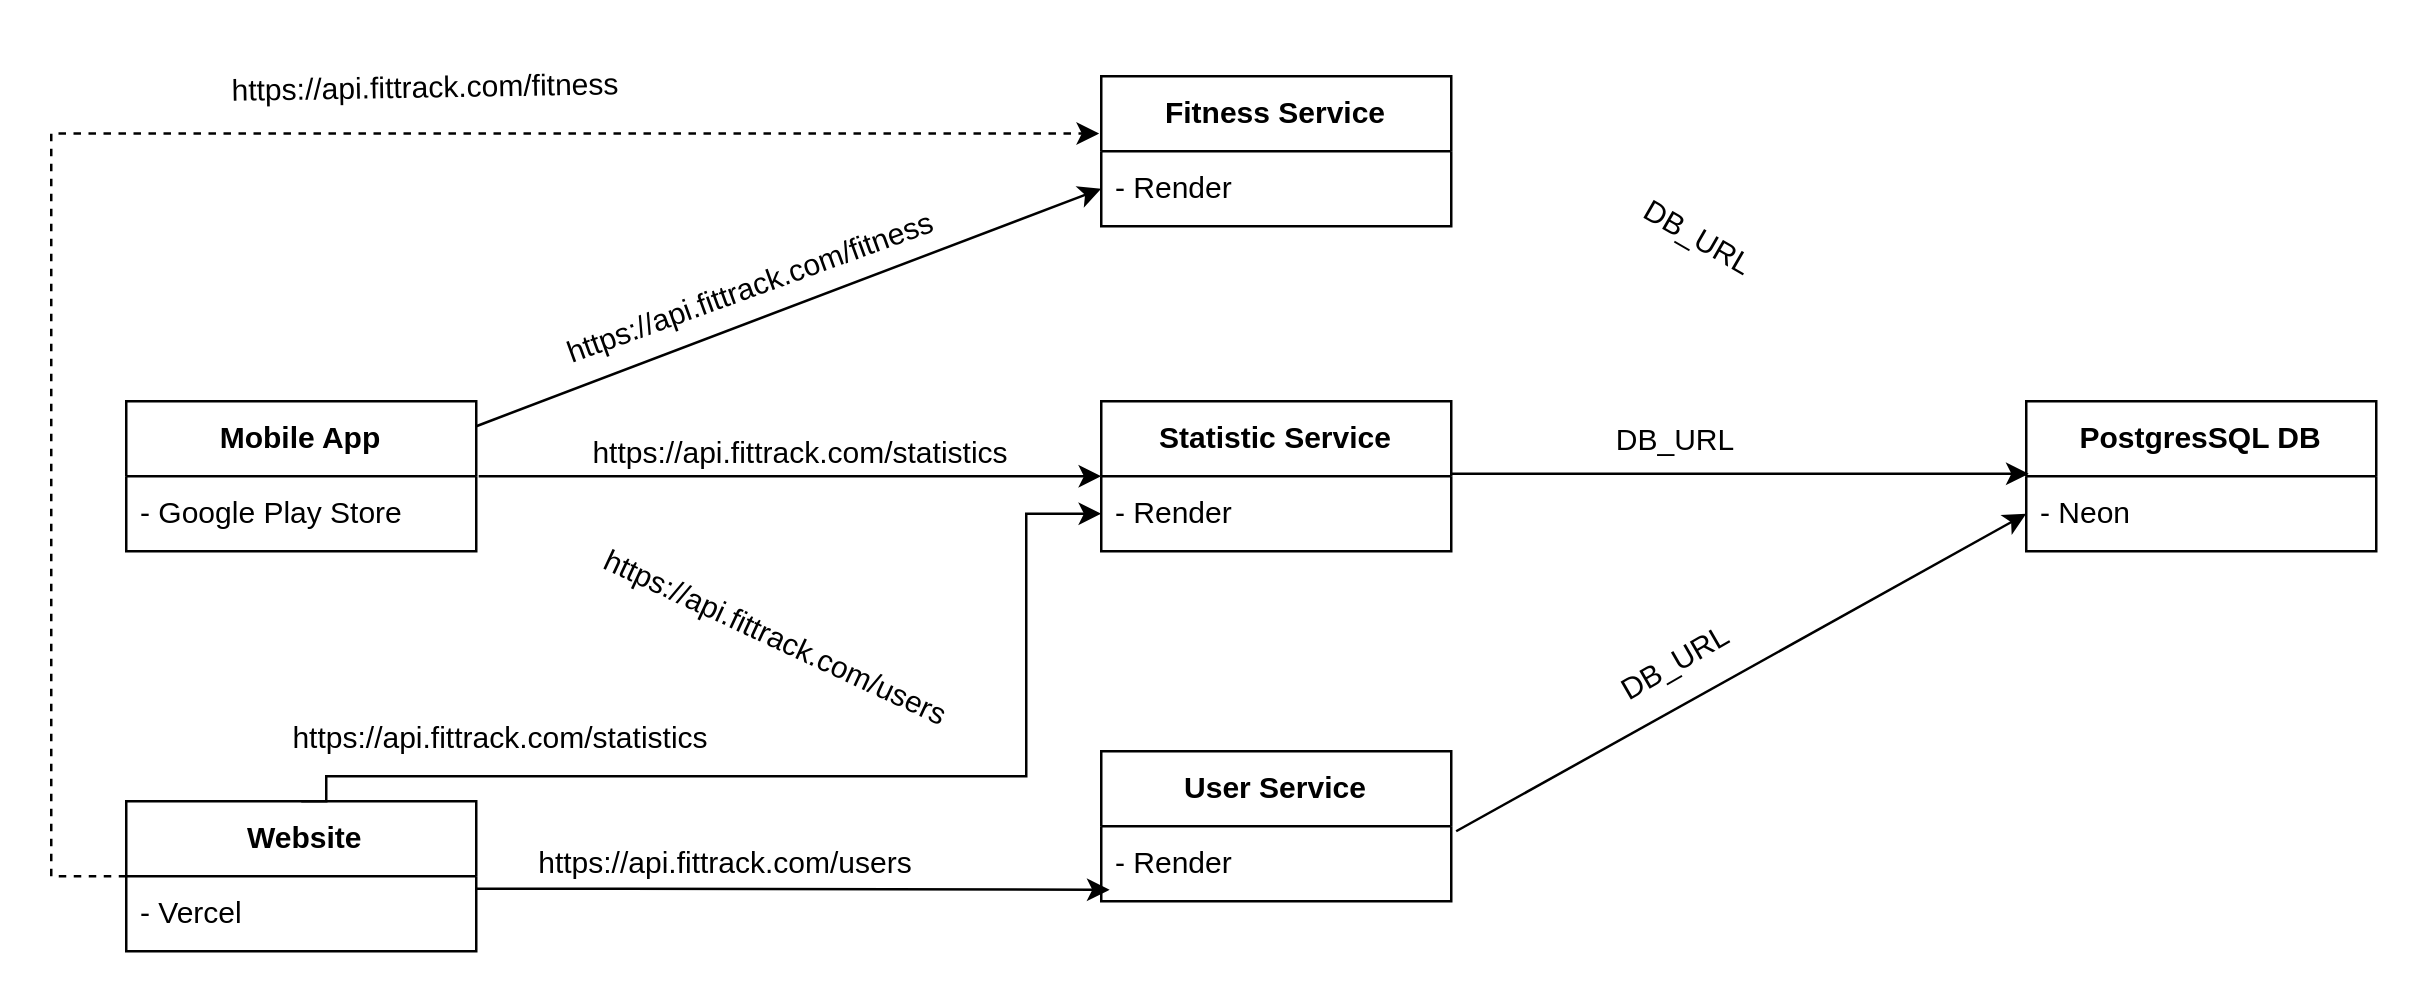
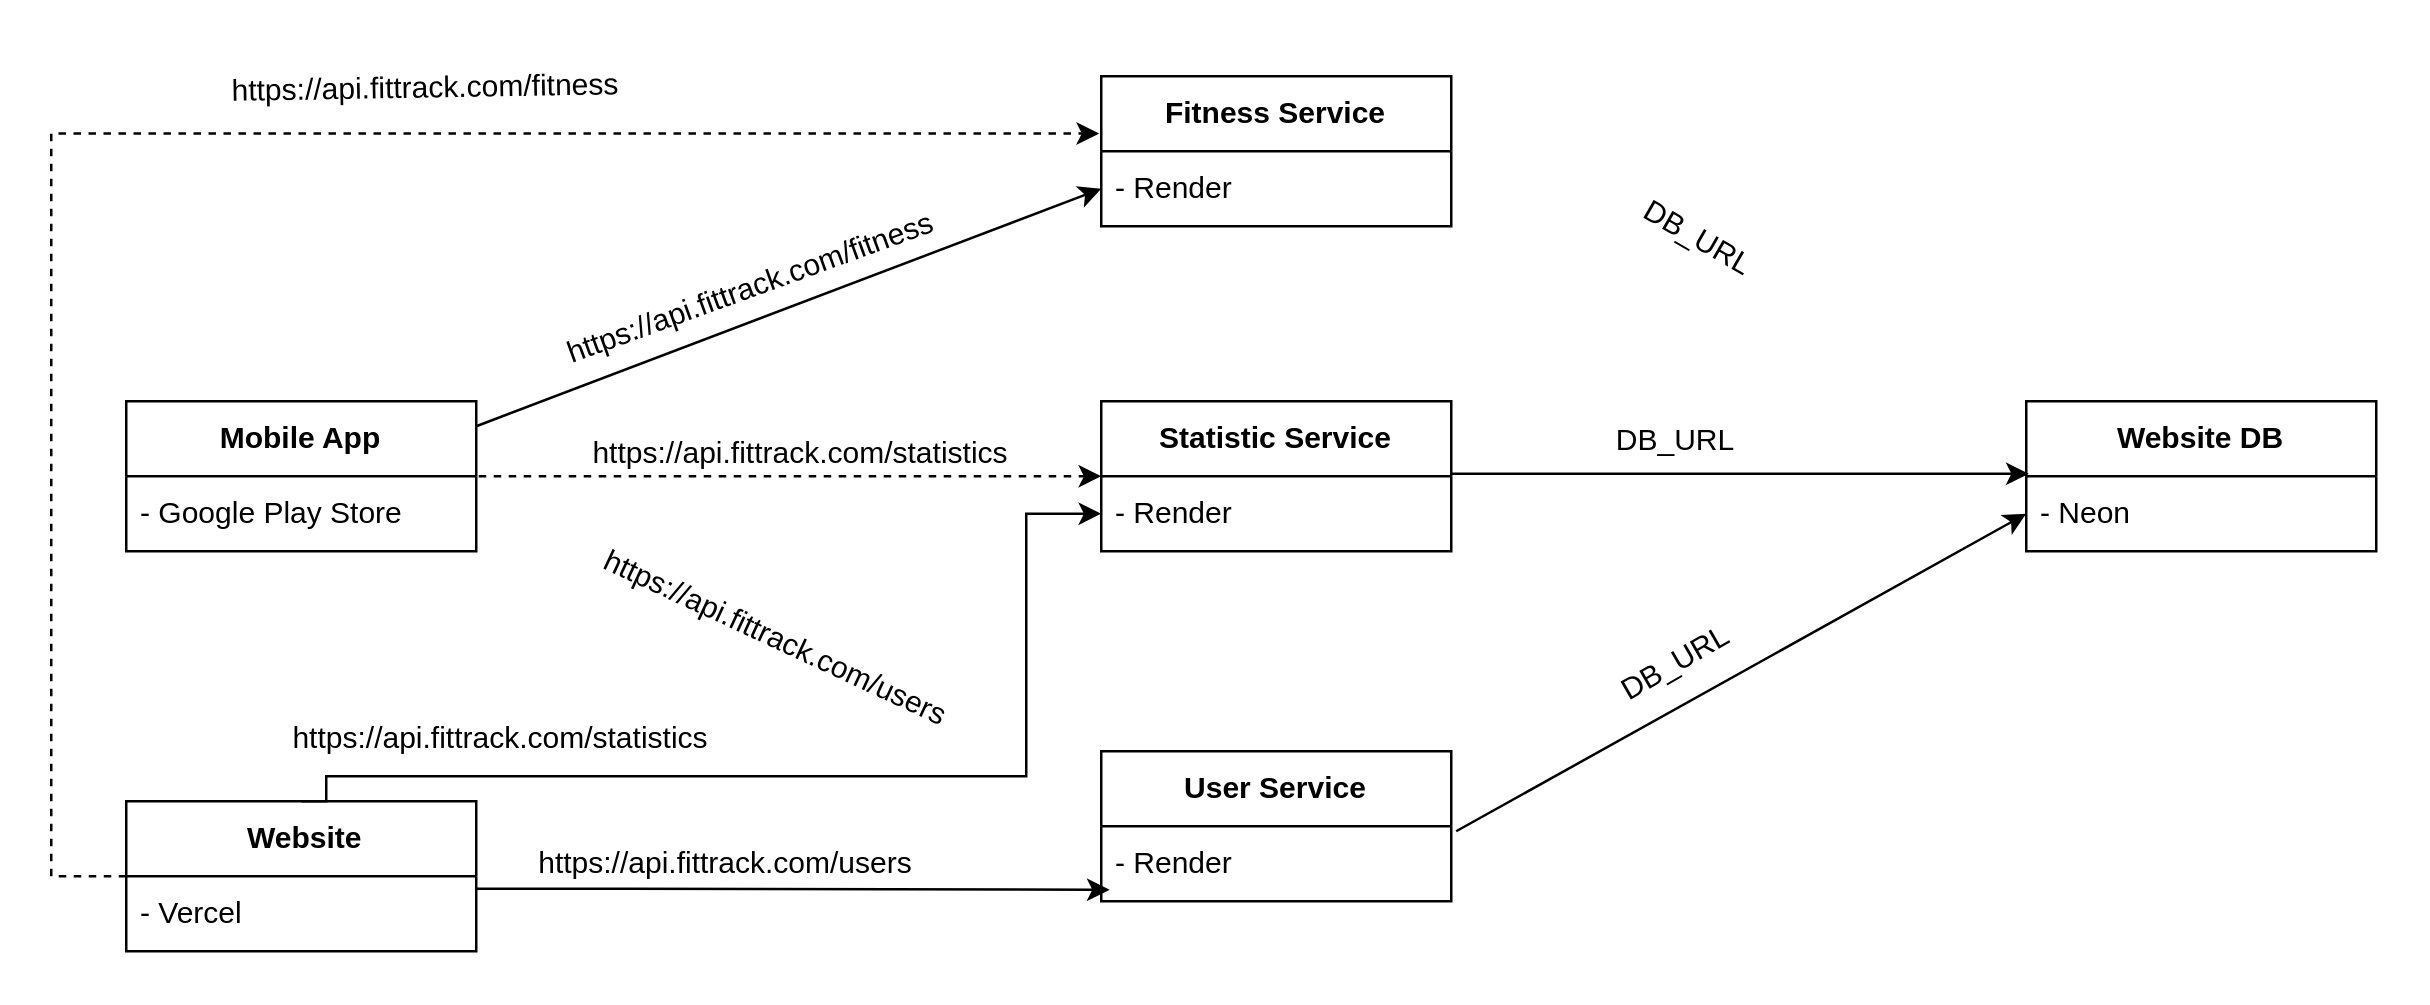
  <mxCell id="0" />
  <mxCell id="1" parent="0" />
  <mxCell id="2" value="&lt;b&gt;Mobile App&lt;/b&gt;" style="swimlane;fontStyle=0;childLayout=stackLayout;horizontal=1;startSize=30;horizontalStack=0;resizeParent=1;resizeParentMax=0;resizeLast=0;collapsible=1;marginBottom=0;whiteSpace=wrap;html=1;" vertex="1" parent="1"><mxGeometry x="50" y="160" width="140" height="60" as="geometry" /></mxCell>
  <mxCell id="3" value="- Google Play Store" style="text;strokeColor=none;fillColor=none;align=left;verticalAlign=middle;spacingLeft=4;spacingRight=4;overflow=hidden;points=[[0,0.5],[1,0.5]];portConstraint=eastwest;rotatable=0;whiteSpace=wrap;html=1;" vertex="1" parent="2"><mxGeometry y="30" width="140" height="30" as="geometry" /></mxCell>
  <mxCell id="4" value="&lt;b&gt;Fitness Service&lt;/b&gt;" style="swimlane;fontStyle=0;childLayout=stackLayout;horizontal=1;startSize=30;horizontalStack=0;resizeParent=1;resizeParentMax=0;resizeLast=0;collapsible=1;marginBottom=0;whiteSpace=wrap;html=1;" vertex="1" parent="1"><mxGeometry x="440" y="30" width="140" height="60" as="geometry" /></mxCell>
  <mxCell id="5" value="- Render" style="text;strokeColor=none;fillColor=none;align=left;verticalAlign=middle;spacingLeft=4;spacingRight=4;overflow=hidden;points=[[0,0.5],[1,0.5]];portConstraint=eastwest;rotatable=0;whiteSpace=wrap;html=1;" vertex="1" parent="4"><mxGeometry y="30" width="140" height="30" as="geometry" /></mxCell>
  <mxCell id="6" value="&lt;b&gt;Statistic Service&lt;/b&gt;" style="swimlane;fontStyle=0;childLayout=stackLayout;horizontal=1;startSize=30;horizontalStack=0;resizeParent=1;resizeParentMax=0;resizeLast=0;collapsible=1;marginBottom=0;whiteSpace=wrap;html=1;" vertex="1" parent="1"><mxGeometry x="440" y="160" width="140" height="60" as="geometry" /></mxCell>
  <mxCell id="7" value="- Render" style="text;strokeColor=none;fillColor=none;align=left;verticalAlign=middle;spacingLeft=4;spacingRight=4;overflow=hidden;points=[[0,0.5],[1,0.5]];portConstraint=eastwest;rotatable=0;whiteSpace=wrap;html=1;" vertex="1" parent="6"><mxGeometry y="30" width="140" height="30" as="geometry" /></mxCell>
  <mxCell id="8" value="&lt;b&gt;User Service&lt;/b&gt;" style="swimlane;fontStyle=0;childLayout=stackLayout;horizontal=1;startSize=30;horizontalStack=0;resizeParent=1;resizeParentMax=0;resizeLast=0;collapsible=1;marginBottom=0;whiteSpace=wrap;html=1;" vertex="1" parent="1"><mxGeometry x="440" y="300" width="140" height="60" as="geometry" /></mxCell>
  <mxCell id="9" value="- Render" style="text;strokeColor=none;fillColor=none;align=left;verticalAlign=middle;spacingLeft=4;spacingRight=4;overflow=hidden;points=[[0,0.5],[1,0.5]];portConstraint=eastwest;rotatable=0;whiteSpace=wrap;html=1;" vertex="1" parent="8"><mxGeometry y="30" width="140" height="30" as="geometry" /></mxCell>
  <mxCell id="10" value="" style="endArrow=classic;html=1;rounded=0;entryX=0;entryY=0.5;entryDx=0;entryDy=0;" edge="1" parent="1" target="5"><mxGeometry width="50" height="50" relative="1" as="geometry"><mxPoint x="190" y="170" as="sourcePoint" /><mxPoint x="240" y="120" as="targetPoint" /></mxGeometry></mxCell>
  <mxCell id="11" value="https://api.fittrack.com/fitness" style="text;html=1;align=center;verticalAlign=middle;whiteSpace=wrap;rounded=0;rotation=-20;" vertex="1" parent="1"><mxGeometry x="210" y="100" width="180" height="30" as="geometry" /></mxCell>
- <mxCell id="12" value="" style="endArrow=classic;html=1;rounded=0;exitX=1.007;exitY=0;exitDx=0;exitDy=0;exitPerimeter=0;" edge="1" parent="1" source="3" target="6"><mxGeometry width="50" height="50" relative="1" as="geometry"><mxPoint x="260" y="210" as="sourcePoint" /><mxPoint x="310" y="160" as="targetPoint" /></mxGeometry></mxCell>
+ <mxCell id="12" value="" style="endArrow=classic;html=1;rounded=0;exitX=1.007;exitY=0;exitDx=0;exitDy=0;exitPerimeter=0;dashed=1;" edge="1" parent="1" source="3" target="6"><mxGeometry width="50" height="50" relative="1" as="geometry"><mxPoint x="260" y="210" as="sourcePoint" /><mxPoint x="310" y="160" as="targetPoint" /></mxGeometry></mxCell>
  <mxCell id="13" value="https://api.fittrack.com/statistics" style="text;html=1;align=center;verticalAlign=middle;whiteSpace=wrap;rounded=0;rotation=0;" vertex="1" parent="1"><mxGeometry x="230" y="166" width="180" height="30" as="geometry" /></mxCell>
  <mxCell id="14" value="https://api.fittrack.com/users" style="text;html=1;align=center;verticalAlign=middle;whiteSpace=wrap;rounded=0;rotation=25;" vertex="1" parent="1"><mxGeometry x="220" y="240" width="180" height="30" as="geometry" /></mxCell>
- <mxCell id="15" value="&lt;b&gt;PostgresSQL DB&lt;/b&gt;" style="swimlane;fontStyle=0;childLayout=stackLayout;horizontal=1;startSize=30;horizontalStack=0;resizeParent=1;resizeParentMax=0;resizeLast=0;collapsible=1;marginBottom=0;whiteSpace=wrap;html=1;" vertex="1" parent="1"><mxGeometry x="810" y="160" width="140" height="60" as="geometry" /></mxCell>
+ <mxCell id="15" value="&lt;b&gt;Website DB&lt;/b&gt;" style="swimlane;fontStyle=0;childLayout=stackLayout;horizontal=1;startSize=30;horizontalStack=0;resizeParent=1;resizeParentMax=0;resizeLast=0;collapsible=1;marginBottom=0;whiteSpace=wrap;html=1;" vertex="1" parent="1"><mxGeometry x="810" y="160" width="140" height="60" as="geometry" /></mxCell>
  <mxCell id="16" value="- Neon" style="text;strokeColor=none;fillColor=none;align=left;verticalAlign=middle;spacingLeft=4;spacingRight=4;overflow=hidden;points=[[0,0.5],[1,0.5]];portConstraint=eastwest;rotatable=0;whiteSpace=wrap;html=1;" vertex="1" parent="15"><mxGeometry y="30" width="140" height="30" as="geometry" /></mxCell>
  <mxCell id="17" value="DB_URL" style="text;html=1;align=center;verticalAlign=middle;whiteSpace=wrap;rounded=0;rotation=30;" vertex="1" parent="1"><mxGeometry x="649" y="80" width="60" height="30" as="geometry" /></mxCell>
  <mxCell id="18" value="" style="endArrow=classic;html=1;rounded=0;exitX=1;exitY=-0.033;exitDx=0;exitDy=0;exitPerimeter=0;entryX=0.007;entryY=-0.033;entryDx=0;entryDy=0;entryPerimeter=0;" edge="1" parent="1" source="7" target="16"><mxGeometry width="50" height="50" relative="1" as="geometry"><mxPoint x="710" y="250" as="sourcePoint" /><mxPoint x="760" y="200" as="targetPoint" /></mxGeometry></mxCell>
  <mxCell id="19" value="DB_URL" style="text;html=1;align=center;verticalAlign=middle;whiteSpace=wrap;rounded=0;rotation=0;" vertex="1" parent="1"><mxGeometry x="640" y="161" width="60" height="30" as="geometry" /></mxCell>
  <mxCell id="20" value="" style="endArrow=classic;html=1;rounded=0;entryX=0;entryY=0.5;entryDx=0;entryDy=0;exitX=1.014;exitY=0.067;exitDx=0;exitDy=0;exitPerimeter=0;" edge="1" parent="1" source="9" target="16"><mxGeometry width="50" height="50" relative="1" as="geometry"><mxPoint x="583" y="330" as="sourcePoint" /><mxPoint x="820" y="290" as="targetPoint" /></mxGeometry></mxCell>
  <mxCell id="21" value="DB_URL" style="text;html=1;align=center;verticalAlign=middle;whiteSpace=wrap;rounded=0;rotation=-30;" vertex="1" parent="1"><mxGeometry x="640" y="250" width="60" height="30" as="geometry" /></mxCell>
  <mxCell id="22" value="&lt;b&gt;&amp;nbsp;Website&lt;/b&gt;" style="swimlane;fontStyle=0;childLayout=stackLayout;horizontal=1;startSize=30;horizontalStack=0;resizeParent=1;resizeParentMax=0;resizeLast=0;collapsible=1;marginBottom=0;whiteSpace=wrap;html=1;" vertex="1" parent="1"><mxGeometry x="50" y="320" width="140" height="60" as="geometry" /></mxCell>
  <mxCell id="23" value="- Vercel" style="text;strokeColor=none;fillColor=none;align=left;verticalAlign=middle;spacingLeft=4;spacingRight=4;overflow=hidden;points=[[0,0.5],[1,0.5]];portConstraint=eastwest;rotatable=0;whiteSpace=wrap;html=1;" vertex="1" parent="22"><mxGeometry y="30" width="140" height="30" as="geometry" /></mxCell>
  <mxCell id="24" value="https://api.fittrack.com/users" style="text;html=1;align=center;verticalAlign=middle;whiteSpace=wrap;rounded=0;rotation=0;" vertex="1" parent="1"><mxGeometry x="200" y="330" width="180" height="30" as="geometry" /></mxCell>
  <mxCell id="25" style="edgeStyle=orthogonalEdgeStyle;rounded=0;orthogonalLoop=1;jettySize=auto;html=1;entryX=0.024;entryY=0.847;entryDx=0;entryDy=0;entryPerimeter=0;" edge="1" parent="1" source="23" target="9"><mxGeometry relative="1" as="geometry"><Array as="points"><mxPoint x="250" y="355" /><mxPoint x="250" y="355" /></Array></mxGeometry></mxCell>
  <mxCell id="26" style="edgeStyle=orthogonalEdgeStyle;rounded=0;orthogonalLoop=1;jettySize=auto;html=1;entryX=0;entryY=0.5;entryDx=0;entryDy=0;exitX=0.5;exitY=0;exitDx=0;exitDy=0;" edge="1" parent="1" source="22" target="7"><mxGeometry relative="1" as="geometry"><Array as="points"><mxPoint x="130" y="320" /><mxPoint x="130" y="310" /><mxPoint x="410" y="310" /><mxPoint x="410" y="205" /></Array></mxGeometry></mxCell>
  <mxCell id="27" style="edgeStyle=orthogonalEdgeStyle;rounded=0;orthogonalLoop=1;jettySize=auto;html=1;entryX=-0.006;entryY=0.382;entryDx=0;entryDy=0;entryPerimeter=0;dashed=1;" edge="1" parent="1" source="22" target="4"><mxGeometry relative="1" as="geometry"><Array as="points"><mxPoint x="20" y="350" /><mxPoint x="20" y="53" /></Array></mxGeometry></mxCell>
  <mxCell id="28" value="https://api.fittrack.com/fitness" style="text;html=1;align=center;verticalAlign=middle;whiteSpace=wrap;rounded=0;rotation=-1;" vertex="1" parent="1"><mxGeometry x="80" y="20" width="180" height="30" as="geometry" /></mxCell>
  <mxCell id="29" value="https://api.fittrack.com/statistics" style="text;html=1;align=center;verticalAlign=middle;whiteSpace=wrap;rounded=0;rotation=0;" vertex="1" parent="1"><mxGeometry x="110" y="280" width="180" height="30" as="geometry" /></mxCell>
